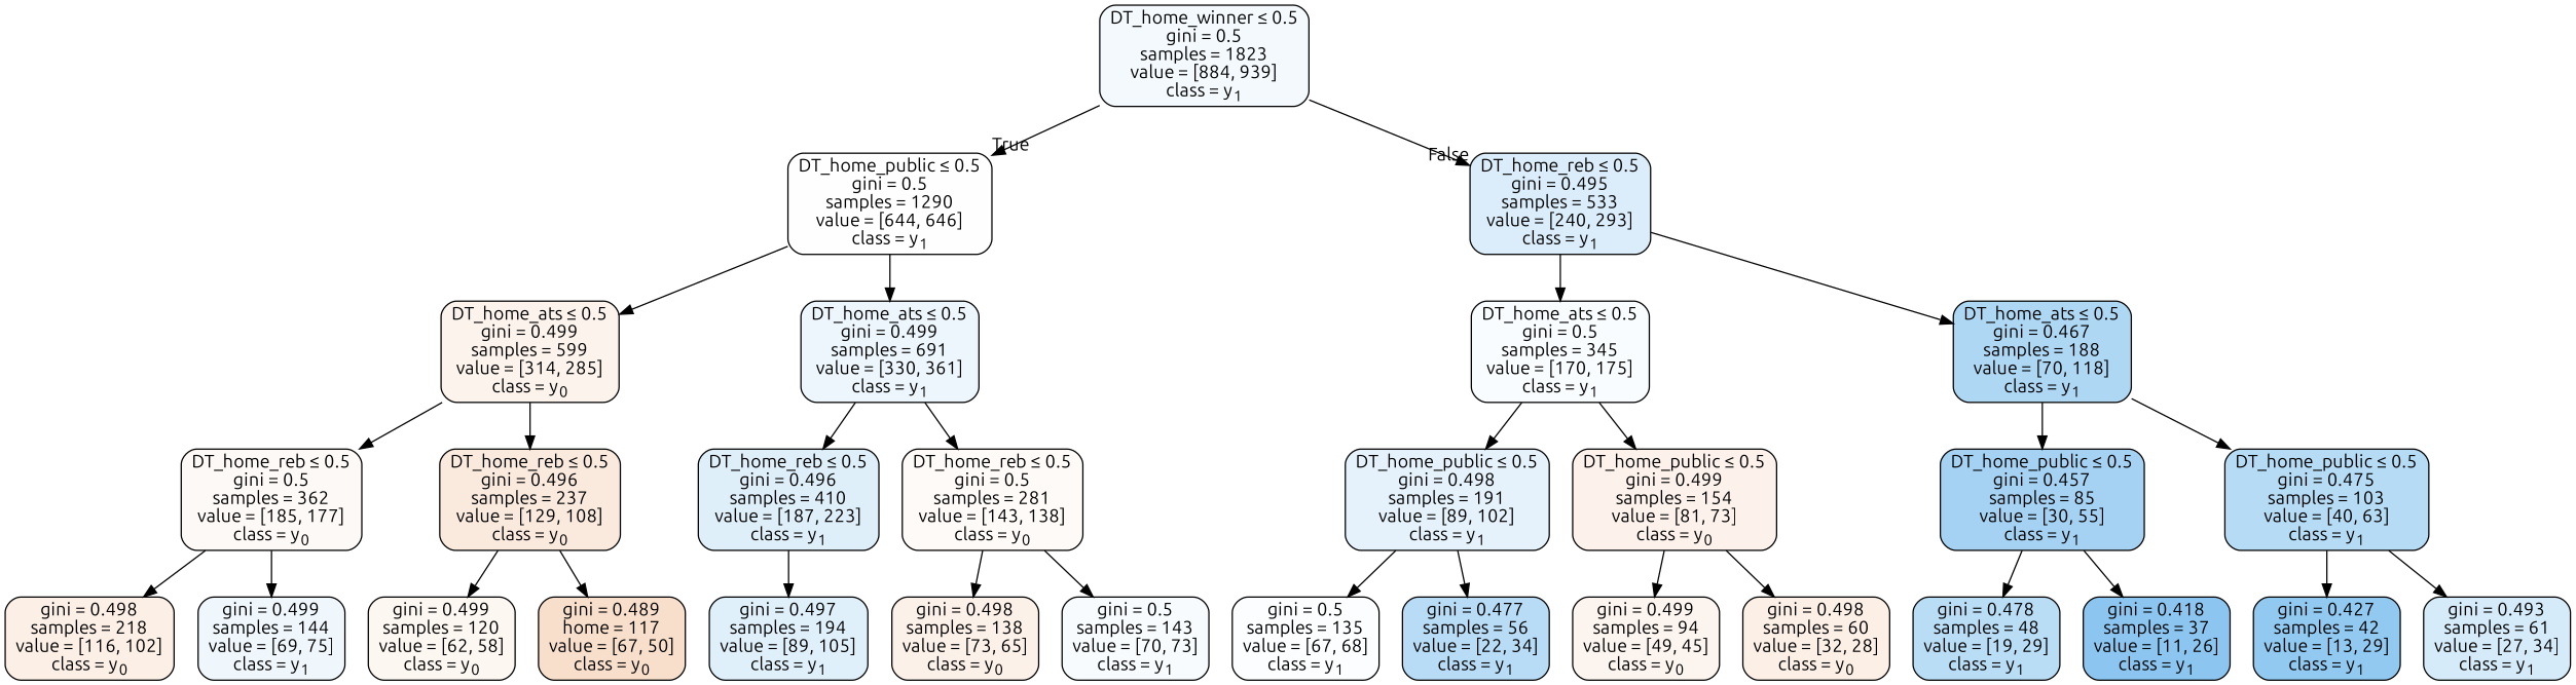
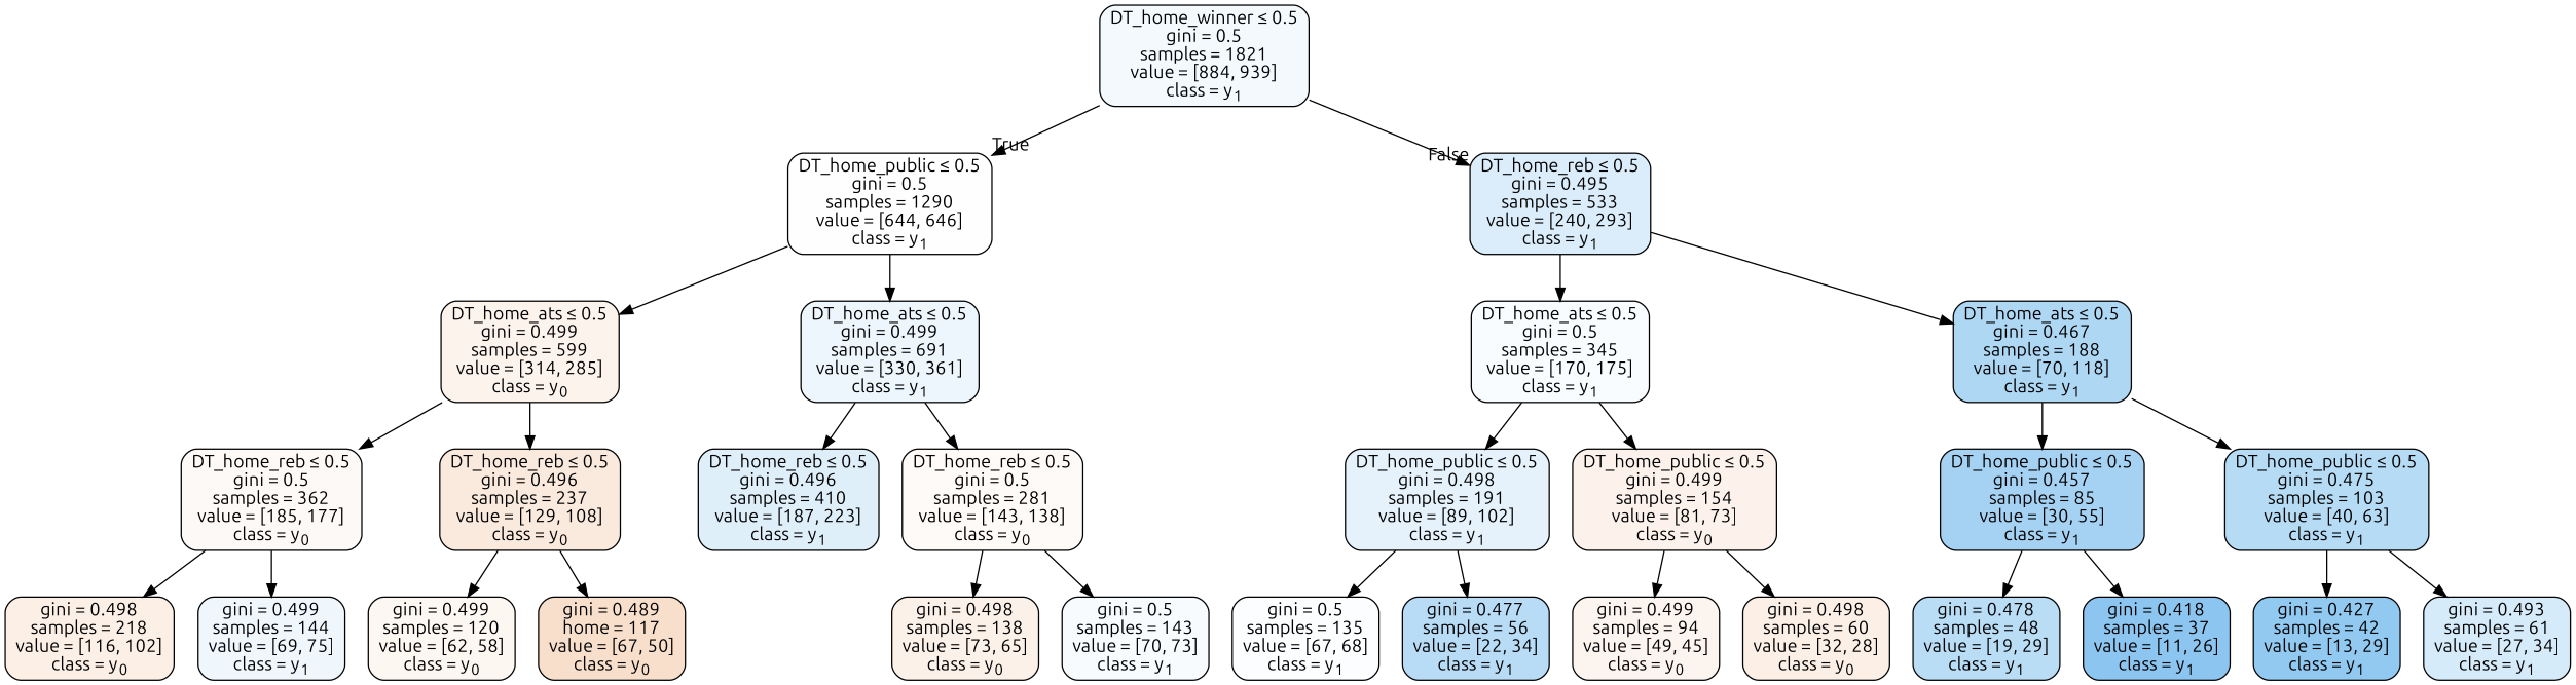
  digraph {
    fontname=Ubuntu
    node [color=black fontname=Ubuntu shape=box style="filled, rounded"]
    edge [fontname=Ubuntu]
-   n1 [fillcolor="#399de50f" label=<DT_home_winner &le; 0.5<br/>gini = 0.5<br/>samples = 1823<br/>value = [884, 939]<br/>class = y<SUB>1</SUB>>]
+   n1 [fillcolor="#399de50f" label=<DT_home_winner &le; 0.5<br/>gini = 0.5<br/>samples = 1821<br/>value = [884, 939]<br/>class = y<SUB>1</SUB>>]
    n2 [fillcolor="#399de501" label=<DT_home_public &le; 0.5<br/>gini = 0.5<br/>samples = 1290<br/>value = [644, 646]<br/>class = y<SUB>1</SUB>>]
    n3 [fillcolor="#399de52e" label=<DT_home_reb &le; 0.5<br/>gini = 0.495<br/>samples = 533<br/>value = [240, 293]<br/>class = y<SUB>1</SUB>>]
    n4 [fillcolor="#e5813918" label=<DT_home_ats &le; 0.5<br/>gini = 0.499<br/>samples = 599<br/>value = [314, 285]<br/>class = y<SUB>0</SUB>>]
    n5 [fillcolor="#399de516" label=<DT_home_ats &le; 0.5<br/>gini = 0.499<br/>samples = 691<br/>value = [330, 361]<br/>class = y<SUB>1</SUB>>]
    n6 [fillcolor="#399de507" label=<DT_home_ats &le; 0.5<br/>gini = 0.5<br/>samples = 345<br/>value = [170, 175]<br/>class = y<SUB>1</SUB>>]
    n7 [fillcolor="#399de568" label=<DT_home_ats &le; 0.5<br/>gini = 0.467<br/>samples = 188<br/>value = [70, 118]<br/>class = y<SUB>1</SUB>>]
    n8 [fillcolor="#e581390b" label=<DT_home_reb &le; 0.5<br/>gini = 0.5<br/>samples = 362<br/>value = [185, 177]<br/>class = y<SUB>0</SUB>>]
    n9 [fillcolor="#e581392a" label=<DT_home_reb &le; 0.5<br/>gini = 0.496<br/>samples = 237<br/>value = [129, 108]<br/>class = y<SUB>0</SUB>>]
    n10 [fillcolor="#399de529" label=<DT_home_reb &le; 0.5<br/>gini = 0.496<br/>samples = 410<br/>value = [187, 223]<br/>class = y<SUB>1</SUB>>]
    n11 [fillcolor="#e5813909" label=<DT_home_reb &le; 0.5<br/>gini = 0.5<br/>samples = 281<br/>value = [143, 138]<br/>class = y<SUB>0</SUB>>]
    n12 [fillcolor="#e581391f" label=<gini = 0.498<br/>samples = 218<br/>value = [116, 102]<br/>class = y<SUB>0</SUB>>]
    n13 [fillcolor="#399de514" label=<gini = 0.499<br/>samples = 144<br/>value = [69, 75]<br/>class = y<SUB>1</SUB>>]
    n14 [fillcolor="#e5813910" label=<gini = 0.499<br/>samples = 120<br/>value = [62, 58]<br/>class = y<SUB>0</SUB>>]
    n15 [fillcolor="#e5813941" label=<gini = 0.489<br/>home = 117<br/>value = [67, 50]<br/>class = y<SUB>0</SUB>>]
-   n16 [fillcolor="#399de527" label=<gini = 0.497<br/>samples = 194<br/>value = [89, 105]<br/>class = y<SUB>1</SUB>>]
    n17 [fillcolor="#e581391c" label=<gini = 0.498<br/>samples = 138<br/>value = [73, 65]<br/>class = y<SUB>0</SUB>>]
    n18 [fillcolor="#399de50a" label=<gini = 0.5<br/>samples = 143<br/>value = [70, 73]<br/>class = y<SUB>1</SUB>>]
    n19 [fillcolor="#399de521" label=<DT_home_public &le; 0.5<br/>gini = 0.498<br/>samples = 191<br/>value = [89, 102]<br/>class = y<SUB>1</SUB>>]
    n20 [fillcolor="#e5813919" label=<DT_home_public &le; 0.5<br/>gini = 0.499<br/>samples = 154<br/>value = [81, 73]<br/>class = y<SUB>0</SUB>>]
    n21 [fillcolor="#399de574" label=<DT_home_public &le; 0.5<br/>gini = 0.457<br/>samples = 85<br/>value = [30, 55]<br/>class = y<SUB>1</SUB>>]
    n22 [fillcolor="#399de55d" label=<DT_home_public &le; 0.5<br/>gini = 0.475<br/>samples = 103<br/>value = [40, 63]<br/>class = y<SUB>1</SUB>>]
    n23 [fillcolor="#399de504" label=<gini = 0.5<br/>samples = 135<br/>value = [67, 68]<br/>class = y<SUB>1</SUB>>]
    n24 [fillcolor="#399de55a" label=<gini = 0.477<br/>samples = 56<br/>value = [22, 34]<br/>class = y<SUB>1</SUB>>]
    n25 [fillcolor="#e5813915" label=<gini = 0.499<br/>samples = 94<br/>value = [49, 45]<br/>class = y<SUB>0</SUB>>]
    n26 [fillcolor="#e5813920" label=<gini = 0.498<br/>samples = 60<br/>value = [32, 28]<br/>class = y<SUB>0</SUB>>]
    n27 [fillcolor="#399de558" label=<gini = 0.478<br/>samples = 48<br/>value = [19, 29]<br/>class = y<SUB>1</SUB>>]
    n28 [fillcolor="#399de593" label=<gini = 0.418<br/>samples = 37<br/>value = [11, 26]<br/>class = y<SUB>1</SUB>>]
    n29 [fillcolor="#399de58d" label=<gini = 0.427<br/>samples = 42<br/>value = [13, 29]<br/>class = y<SUB>1</SUB>>]
    n30 [fillcolor="#399de534" label=<gini = 0.493<br/>samples = 61<br/>value = [27, 34]<br/>class = y<SUB>1</SUB>>]
    n1 -> n2 [headlabel=True labelangle=45 labeldistance=2.5]
    n1 -> n3 [headlabel=False labelangle=-45 labeldistance=2.5]
    n2 -> n4
    n2 -> n5
    n3 -> n6
    n3 -> n7
    n4 -> n8
    n4 -> n9
    n5 -> n10
    n5 -> n11
    n6 -> n19
    n6 -> n20
    n7 -> n21
    n7 -> n22
    n8 -> n12
    n8 -> n13
    n9 -> n14
    n9 -> n15
-   n10 -> n16
    n11 -> n17
    n11 -> n18
    n19 -> n23
    n19 -> n24
    n20 -> n25
    n20 -> n26
    n21 -> n27
    n21 -> n28
    n22 -> n29
    n22 -> n30
  }
